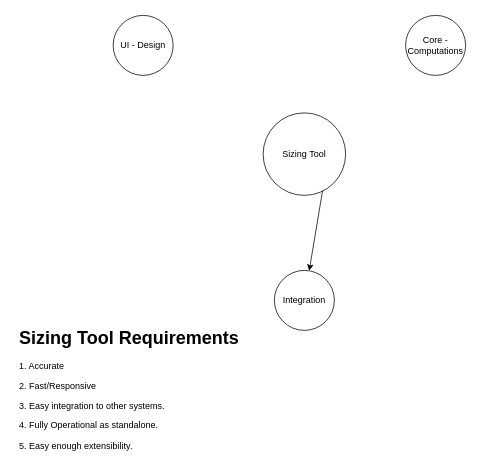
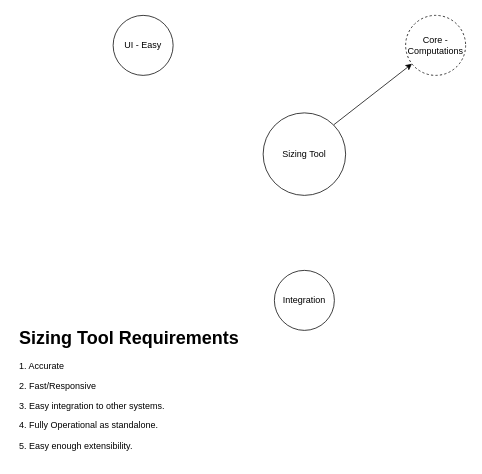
  <mxCell id="0" />
  <mxCell id="1" parent="0" />
- <mxCell id="2" style="edgeStyle=none;html=1;exitX=1;exitY=0;exitDx=0;exitDy=0;" edge="1" parent="1" source="3" target="6"><mxGeometry relative="1" as="geometry" /></mxCell>
+ <mxCell id="2" style="edgeStyle=none;html=1;exitX=1;exitY=0;exitDx=0;exitDy=0;" edge="1" parent="1" source="3" target="5"><mxGeometry relative="1" as="geometry" /></mxCell>
  <mxCell id="3" value="Sizing Tool" style="ellipse;whiteSpace=wrap;html=1;aspect=fixed;" vertex="1" parent="1"><mxGeometry x="350" y="150" width="110" height="110" as="geometry" /></mxCell>
- <mxCell id="4" value="UI - Design" style="ellipse;whiteSpace=wrap;html=1;aspect=fixed;" vertex="1" parent="1"><mxGeometry x="150" y="20" width="80" height="80" as="geometry" /></mxCell>
- <mxCell id="5" value="Core - Computations" style="ellipse;whiteSpace=wrap;html=1;aspect=fixed;" vertex="1" parent="1"><mxGeometry x="540" y="20" width="80" height="80" as="geometry" /></mxCell>
+ <mxCell id="4" value="UI - Easy" style="ellipse;whiteSpace=wrap;html=1;aspect=fixed;" vertex="1" parent="1"><mxGeometry x="150" y="20" width="80" height="80" as="geometry" /></mxCell>
+ <mxCell id="5" value="Core - Computations" style="ellipse;whiteSpace=wrap;html=1;aspect=fixed;dashed=1;" vertex="1" parent="1"><mxGeometry x="540" y="20" width="80" height="80" as="geometry" /></mxCell>
  <mxCell id="6" value="Integration" style="ellipse;whiteSpace=wrap;html=1;aspect=fixed;" vertex="1" parent="1"><mxGeometry x="365" y="360" width="80" height="80" as="geometry" /></mxCell>
  <mxCell id="7" value="&lt;h1&gt;Sizing Tool Requirements&lt;/h1&gt;&lt;p&gt;1. Accurate&lt;/p&gt;&lt;p&gt;2. Fast/Responsive&lt;/p&gt;&lt;p&gt;3. Easy integration to other systems.&lt;/p&gt;&lt;p&gt;4. Fully Operational as standalone.&lt;/p&gt;&lt;p&gt;5. Easy enough extensibility.&lt;/p&gt;" style="text;html=1;strokeColor=none;fillColor=none;spacing=5;spacingTop=-20;whiteSpace=wrap;overflow=hidden;rounded=0;" vertex="1" parent="1"><mxGeometry x="20" y="430" width="310" height="180" as="geometry" /></mxCell>
